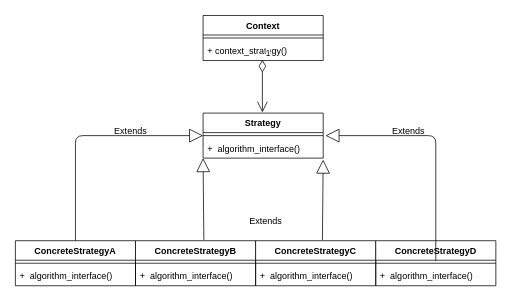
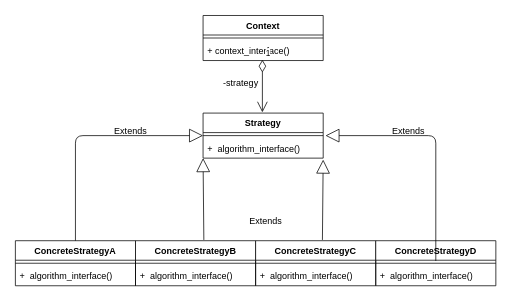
  <mxCell id="0" />
  <mxCell id="1" parent="0" />
  <mxCell id="2" value="Context" style="swimlane;fontStyle=1;align=center;verticalAlign=top;childLayout=stackLayout;horizontal=1;startSize=26;horizontalStack=0;resizeParent=1;resizeParentMax=0;resizeLast=0;collapsible=1;marginBottom=0;" parent="1" vertex="1"><mxGeometry x="270" y="20" width="160" height="60" as="geometry" /></mxCell>
  <mxCell id="3" value="" style="line;strokeWidth=1;fillColor=none;align=left;verticalAlign=middle;spacingTop=-1;spacingLeft=3;spacingRight=3;rotatable=0;labelPosition=right;points=[];portConstraint=eastwest;" parent="2" vertex="1"><mxGeometry y="26" width="160" height="8" as="geometry" /></mxCell>
- <mxCell id="4" value="+ context_strategy()" style="text;strokeColor=none;fillColor=none;align=left;verticalAlign=top;spacingLeft=4;spacingRight=4;overflow=hidden;rotatable=0;points=[[0,0.5],[1,0.5]];portConstraint=eastwest;" parent="2" vertex="1"><mxGeometry y="34" width="160" height="26" as="geometry" /></mxCell>
+ <mxCell id="4" value="+ context_interface()" style="text;strokeColor=none;fillColor=none;align=left;verticalAlign=top;spacingLeft=4;spacingRight=4;overflow=hidden;rotatable=0;points=[[0,0.5],[1,0.5]];portConstraint=eastwest;" parent="2" vertex="1"><mxGeometry y="34" width="160" height="26" as="geometry" /></mxCell>
  <mxCell id="5" value="Strategy" style="swimlane;fontStyle=1;align=center;verticalAlign=top;childLayout=stackLayout;horizontal=1;startSize=26;horizontalStack=0;resizeParent=1;resizeParentMax=0;resizeLast=0;collapsible=1;marginBottom=0;" parent="1" vertex="1"><mxGeometry x="270" y="150" width="160" height="60" as="geometry" /></mxCell>
  <mxCell id="6" value="" style="line;strokeWidth=1;fillColor=none;align=left;verticalAlign=middle;spacingTop=-1;spacingLeft=3;spacingRight=3;rotatable=0;labelPosition=right;points=[];portConstraint=eastwest;" parent="5" vertex="1"><mxGeometry y="26" width="160" height="8" as="geometry" /></mxCell>
  <mxCell id="7" value="+  algorithm_interface()" style="text;strokeColor=none;fillColor=none;align=left;verticalAlign=top;spacingLeft=4;spacingRight=4;overflow=hidden;rotatable=0;points=[[0,0.5],[1,0.5]];portConstraint=eastwest;" parent="5" vertex="1"><mxGeometry y="34" width="160" height="26" as="geometry" /></mxCell>
+ <mxCell id="8" value="-strategy" style="text;html=1;align=center;verticalAlign=middle;resizable=0;points=[];autosize=1;strokeColor=none;" parent="1" vertex="1"><mxGeometry x="290" y="100" width="60" height="20" as="geometry" /></mxCell>
  <mxCell id="9" value="ConcreteStrategyA" style="swimlane;fontStyle=1;align=center;verticalAlign=top;childLayout=stackLayout;horizontal=1;startSize=26;horizontalStack=0;resizeParent=1;resizeParentMax=0;resizeLast=0;collapsible=1;marginBottom=0;" parent="1" vertex="1"><mxGeometry x="20" y="320" width="160" height="60" as="geometry" /></mxCell>
  <mxCell id="10" value="" style="line;strokeWidth=1;fillColor=none;align=left;verticalAlign=middle;spacingTop=-1;spacingLeft=3;spacingRight=3;rotatable=0;labelPosition=right;points=[];portConstraint=eastwest;" parent="9" vertex="1"><mxGeometry y="26" width="160" height="8" as="geometry" /></mxCell>
  <mxCell id="11" value="+  algorithm_interface()" style="text;strokeColor=none;fillColor=none;align=left;verticalAlign=top;spacingLeft=4;spacingRight=4;overflow=hidden;rotatable=0;points=[[0,0.5],[1,0.5]];portConstraint=eastwest;" parent="9" vertex="1"><mxGeometry y="34" width="160" height="26" as="geometry" /></mxCell>
  <mxCell id="12" value="ConcreteStrategyB" style="swimlane;fontStyle=1;align=center;verticalAlign=top;childLayout=stackLayout;horizontal=1;startSize=26;horizontalStack=0;resizeParent=1;resizeParentMax=0;resizeLast=0;collapsible=1;marginBottom=0;" parent="1" vertex="1"><mxGeometry x="180" y="320" width="160" height="60" as="geometry" /></mxCell>
  <mxCell id="13" value="" style="line;strokeWidth=1;fillColor=none;align=left;verticalAlign=middle;spacingTop=-1;spacingLeft=3;spacingRight=3;rotatable=0;labelPosition=right;points=[];portConstraint=eastwest;" parent="12" vertex="1"><mxGeometry y="26" width="160" height="8" as="geometry" /></mxCell>
  <mxCell id="14" value="+  algorithm_interface()" style="text;strokeColor=none;fillColor=none;align=left;verticalAlign=top;spacingLeft=4;spacingRight=4;overflow=hidden;rotatable=0;points=[[0,0.5],[1,0.5]];portConstraint=eastwest;" parent="12" vertex="1"><mxGeometry y="34" width="160" height="26" as="geometry" /></mxCell>
  <mxCell id="15" value="ConcreteStrategyC" style="swimlane;fontStyle=1;align=center;verticalAlign=top;childLayout=stackLayout;horizontal=1;startSize=26;horizontalStack=0;resizeParent=1;resizeParentMax=0;resizeLast=0;collapsible=1;marginBottom=0;" parent="1" vertex="1"><mxGeometry x="340" y="320" width="160" height="60" as="geometry" /></mxCell>
  <mxCell id="16" value="" style="line;strokeWidth=1;fillColor=none;align=left;verticalAlign=middle;spacingTop=-1;spacingLeft=3;spacingRight=3;rotatable=0;labelPosition=right;points=[];portConstraint=eastwest;" parent="15" vertex="1"><mxGeometry y="26" width="160" height="8" as="geometry" /></mxCell>
  <mxCell id="17" value="+  algorithm_interface()" style="text;strokeColor=none;fillColor=none;align=left;verticalAlign=top;spacingLeft=4;spacingRight=4;overflow=hidden;rotatable=0;points=[[0,0.5],[1,0.5]];portConstraint=eastwest;" parent="15" vertex="1"><mxGeometry y="34" width="160" height="26" as="geometry" /></mxCell>
  <mxCell id="18" value="" style="endArrow=block;endSize=16;endFill=0;html=1;exitX=0.5;exitY=0;exitDx=0;exitDy=0;entryX=0;entryY=0.5;entryDx=0;entryDy=0;entryPerimeter=0;" parent="1" source="9" target="6" edge="1"><mxGeometry x="0.369" y="-33" width="160" relative="1" as="geometry"><mxPoint x="300" y="190" as="sourcePoint" /><mxPoint x="468" y="110" as="targetPoint" /><mxPoint as="offset" /><Array as="points"><mxPoint x="100" y="180" /></Array></mxGeometry></mxCell>
  <mxCell id="19" value="&lt;br&gt;" style="endArrow=block;endSize=16;endFill=0;html=1;exitX=0.569;exitY=-0.017;exitDx=0;exitDy=0;exitPerimeter=0;" parent="1" source="12" edge="1"><mxGeometry width="160" relative="1" as="geometry"><mxPoint x="271" y="340" as="sourcePoint" /><mxPoint x="270" y="210" as="targetPoint" /></mxGeometry></mxCell>
  <mxCell id="20" value="&lt;br&gt;" style="endArrow=block;endSize=16;endFill=0;html=1;exitX=0.556;exitY=-0.017;exitDx=0;exitDy=0;exitPerimeter=0;" parent="1" source="15" edge="1"><mxGeometry width="160" relative="1" as="geometry"><mxPoint x="617" y="150" as="sourcePoint" /><mxPoint x="430" y="212" as="targetPoint" /></mxGeometry></mxCell>
  <mxCell id="21" value="1" style="endArrow=open;html=1;endSize=12;startArrow=diamondThin;startSize=14;startFill=0;align=left;verticalAlign=bottom;exitX=0.494;exitY=0.962;exitDx=0;exitDy=0;exitPerimeter=0;" parent="1" source="4" edge="1"><mxGeometry x="-1" y="3" relative="1" as="geometry"><mxPoint x="340" y="79" as="sourcePoint" /><mxPoint x="349" y="149" as="targetPoint" /></mxGeometry></mxCell>
  <mxCell id="22" value="ConcreteStrategyD" style="swimlane;fontStyle=1;align=center;verticalAlign=top;childLayout=stackLayout;horizontal=1;startSize=26;horizontalStack=0;resizeParent=1;resizeParentMax=0;resizeLast=0;collapsible=1;marginBottom=0;" parent="1" vertex="1"><mxGeometry x="500" y="320" width="160" height="60" as="geometry" /></mxCell>
  <mxCell id="23" value="" style="line;strokeWidth=1;fillColor=none;align=left;verticalAlign=middle;spacingTop=-1;spacingLeft=3;spacingRight=3;rotatable=0;labelPosition=right;points=[];portConstraint=eastwest;" parent="22" vertex="1"><mxGeometry y="26" width="160" height="8" as="geometry" /></mxCell>
  <mxCell id="24" value="+  algorithm_interface()" style="text;strokeColor=none;fillColor=none;align=left;verticalAlign=top;spacingLeft=4;spacingRight=4;overflow=hidden;rotatable=0;points=[[0,0.5],[1,0.5]];portConstraint=eastwest;" parent="22" vertex="1"><mxGeometry y="34" width="160" height="26" as="geometry" /></mxCell>
  <mxCell id="25" value="" style="endArrow=block;endSize=16;endFill=0;html=1;entryX=1.019;entryY=-0.154;entryDx=0;entryDy=0;entryPerimeter=0;" parent="1" target="7" edge="1"><mxGeometry x="0.096" y="-8" width="160" relative="1" as="geometry"><mxPoint x="580" y="347" as="sourcePoint" /><mxPoint x="572" y="170" as="targetPoint" /><Array as="points"><mxPoint x="580" y="180" /></Array><mxPoint as="offset" /></mxGeometry></mxCell>
  <mxCell id="26" value="Extends" style="text;whiteSpace=wrap;html=1;" parent="1" vertex="1"><mxGeometry x="150" y="160" width="70" height="30" as="geometry" /></mxCell>
  <mxCell id="27" value="Extends" style="text;whiteSpace=wrap;html=1;" parent="1" vertex="1"><mxGeometry x="330" y="280" width="70" height="30" as="geometry" /></mxCell>
  <mxCell id="28" value="Extends" style="text;whiteSpace=wrap;html=1;" parent="1" vertex="1"><mxGeometry x="520" y="160" width="70" height="30" as="geometry" /></mxCell>
